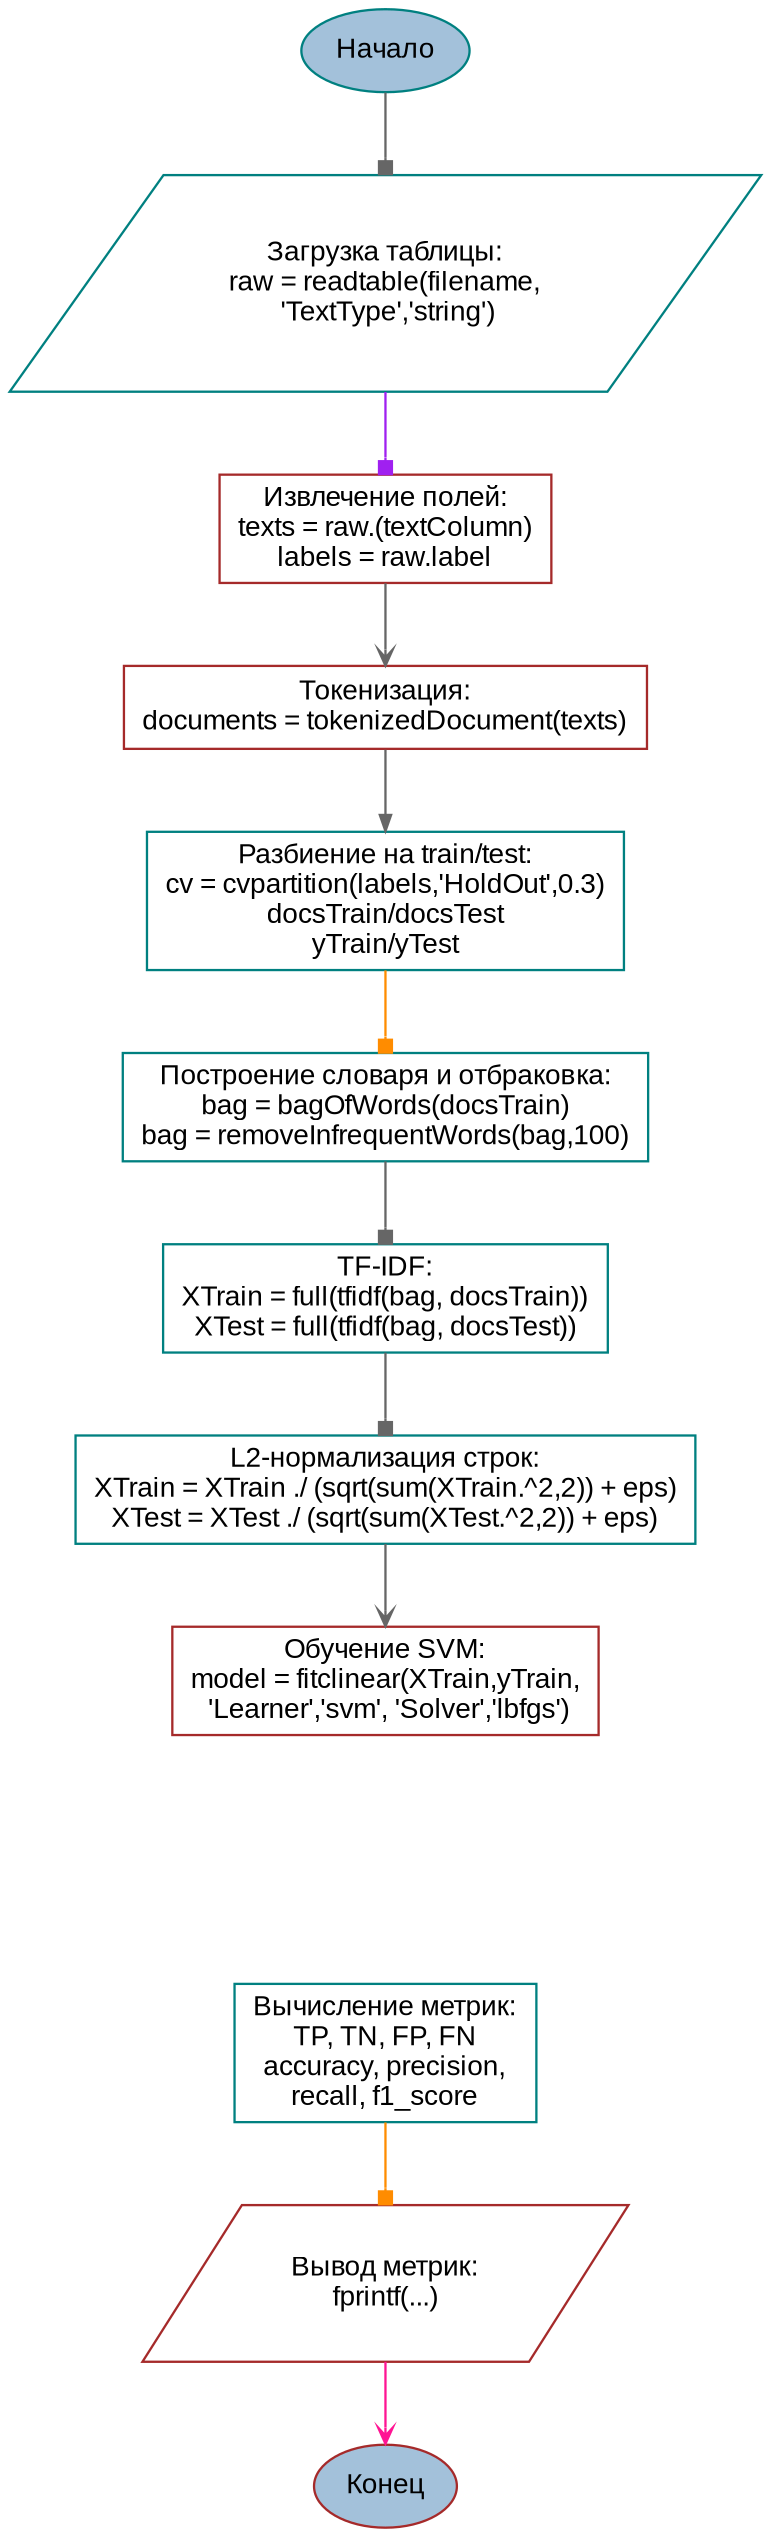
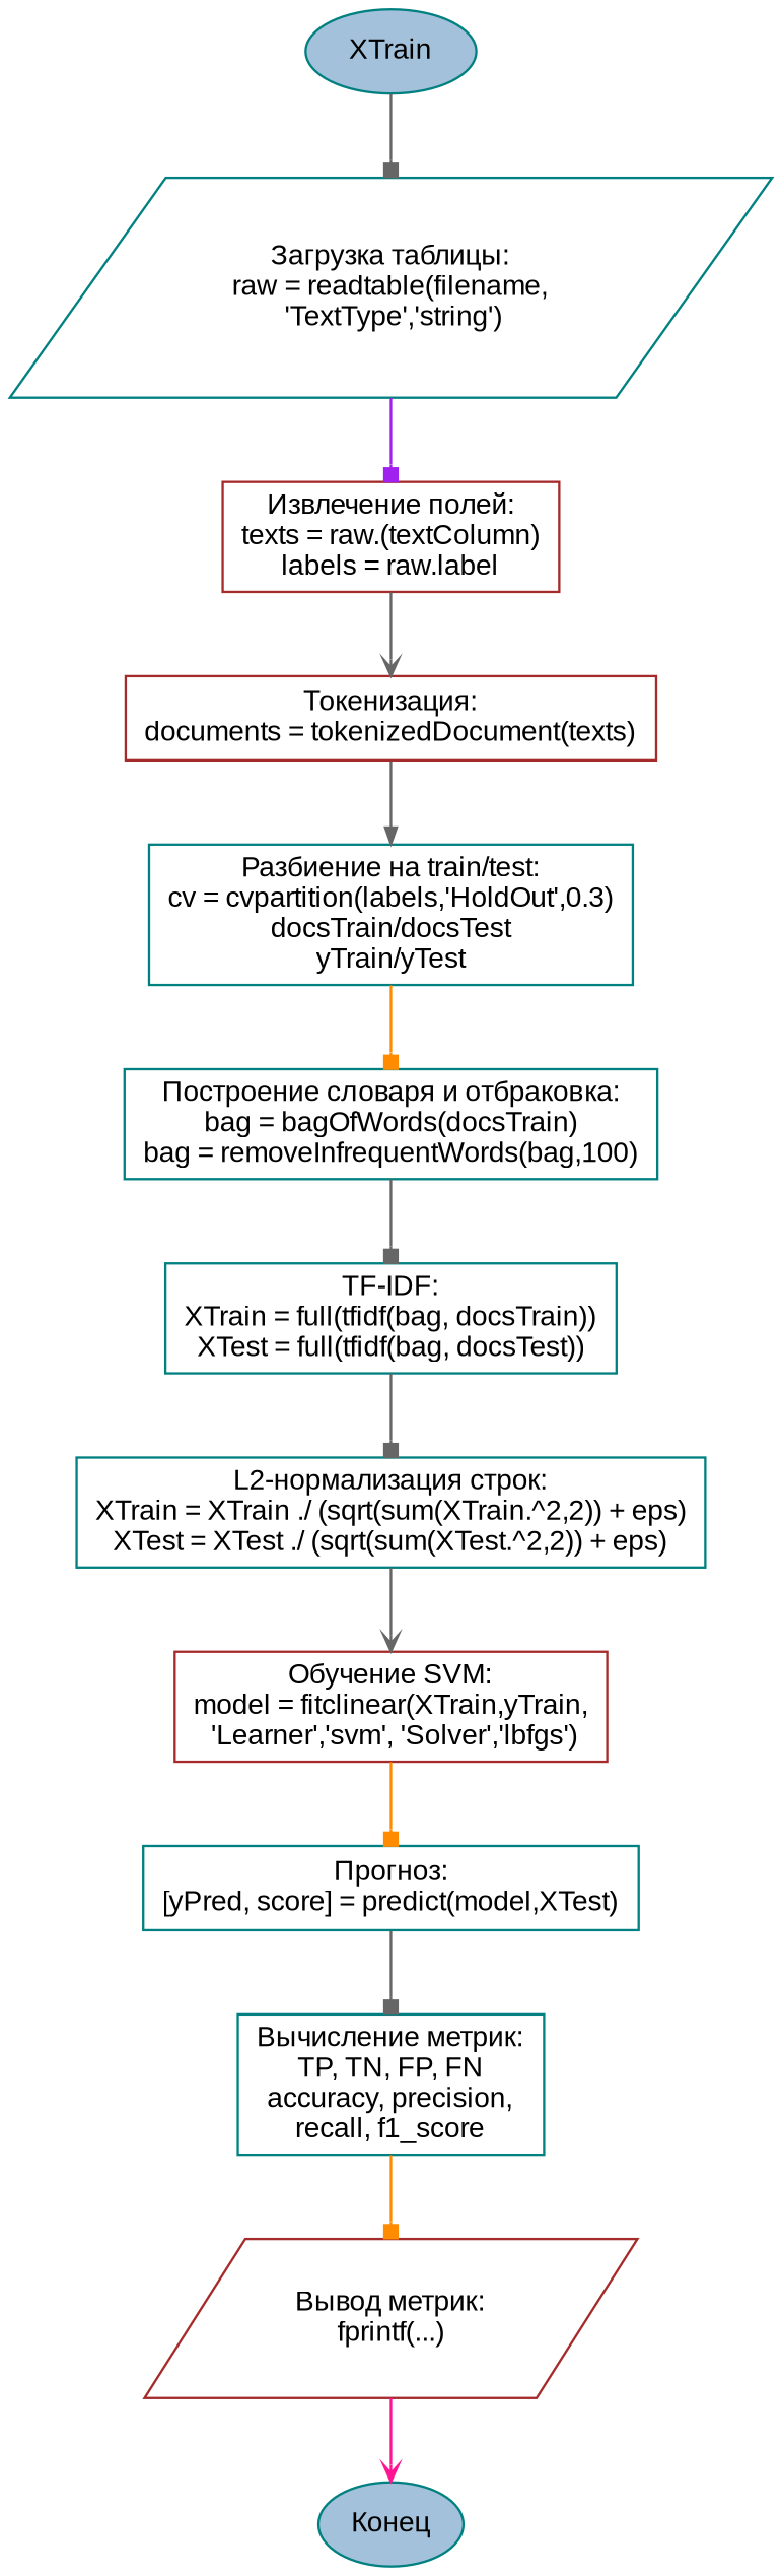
  digraph {
    rankdir=TB
    node [color=teal fontname=Arial fontsize=12 shape=box]
    edge [arrowhead=box arrowsize=0.7 color=gray40]
-   n1 [fillcolor="#A3C1DA" label="Начало" shape=ellipse style=filled]
+   n1 [fillcolor="#A3C1DA" label=XTrain shape=ellipse style=filled]
    n2 [label="Загрузка таблицы:\nraw = readtable(filename,\n 'TextType','string')" shape=parallelogram]
    n3 [color=brown label="Извлечение полей:\ntexts = raw.(textColumn)\nlabels = raw.label"]
-   n4 [color=brown fillcolor="#A3C1DA" label="Конец" shape=ellipse style=filled]
+   n4 [fillcolor="#A3C1DA" label="Конец" shape=ellipse style=filled]
    n5 [color=brown label="Токенизация:\ndocuments = tokenizedDocument(texts)"]
    n6 [label="Разбиение на train/test:\ncv = cvpartition(labels,'HoldOut',0.3)\ndocsTrain/docsTest\nyTrain/yTest"]
    n7 [label="Построение словаря и отбраковка:\nbag = bagOfWords(docsTrain)\nbag = removeInfrequentWords(bag,100)"]
    n8 [label="TF-IDF:\nXTrain = full(tfidf(bag, docsTrain))\nXTest = full(tfidf(bag, docsTest))"]
    n9 [label="L2-нормализация строк:\nXTrain = XTrain ./ (sqrt(sum(XTrain.^2,2)) + eps)\nXTest = XTest ./ (sqrt(sum(XTest.^2,2)) + eps)"]
    n10 [color=brown label="Обучение SVM:\nmodel = fitclinear(XTrain,yTrain,\n 'Learner','svm', 'Solver','lbfgs')"]
+   n11 [label="Прогноз:\n[yPred, score] = predict(model,XTest)"]
    n12 [label="Вычисление метрик:\nTP, TN, FP, FN\naccuracy, precision,\nrecall, f1_score"]
    n13 [color=brown label="Вывод метрик:\nfprintf(...)" shape=parallelogram]
    n1 -> n2
    n2 -> n3 [color=purple]
    n3 -> n5 [arrowhead=vee]
    n5 -> n6 [arrowhead=normal]
    n6 -> n7 [color=darkorange]
    n7 -> n8
    n8 -> n9
    n9 -> n10 [arrowhead=vee]
+   n10 -> n11 [color=darkorange]
+   n11 -> n12
    n12 -> n13 [color=darkorange]
    n13 -> n4 [arrowhead=vee color=deeppink]
  }
